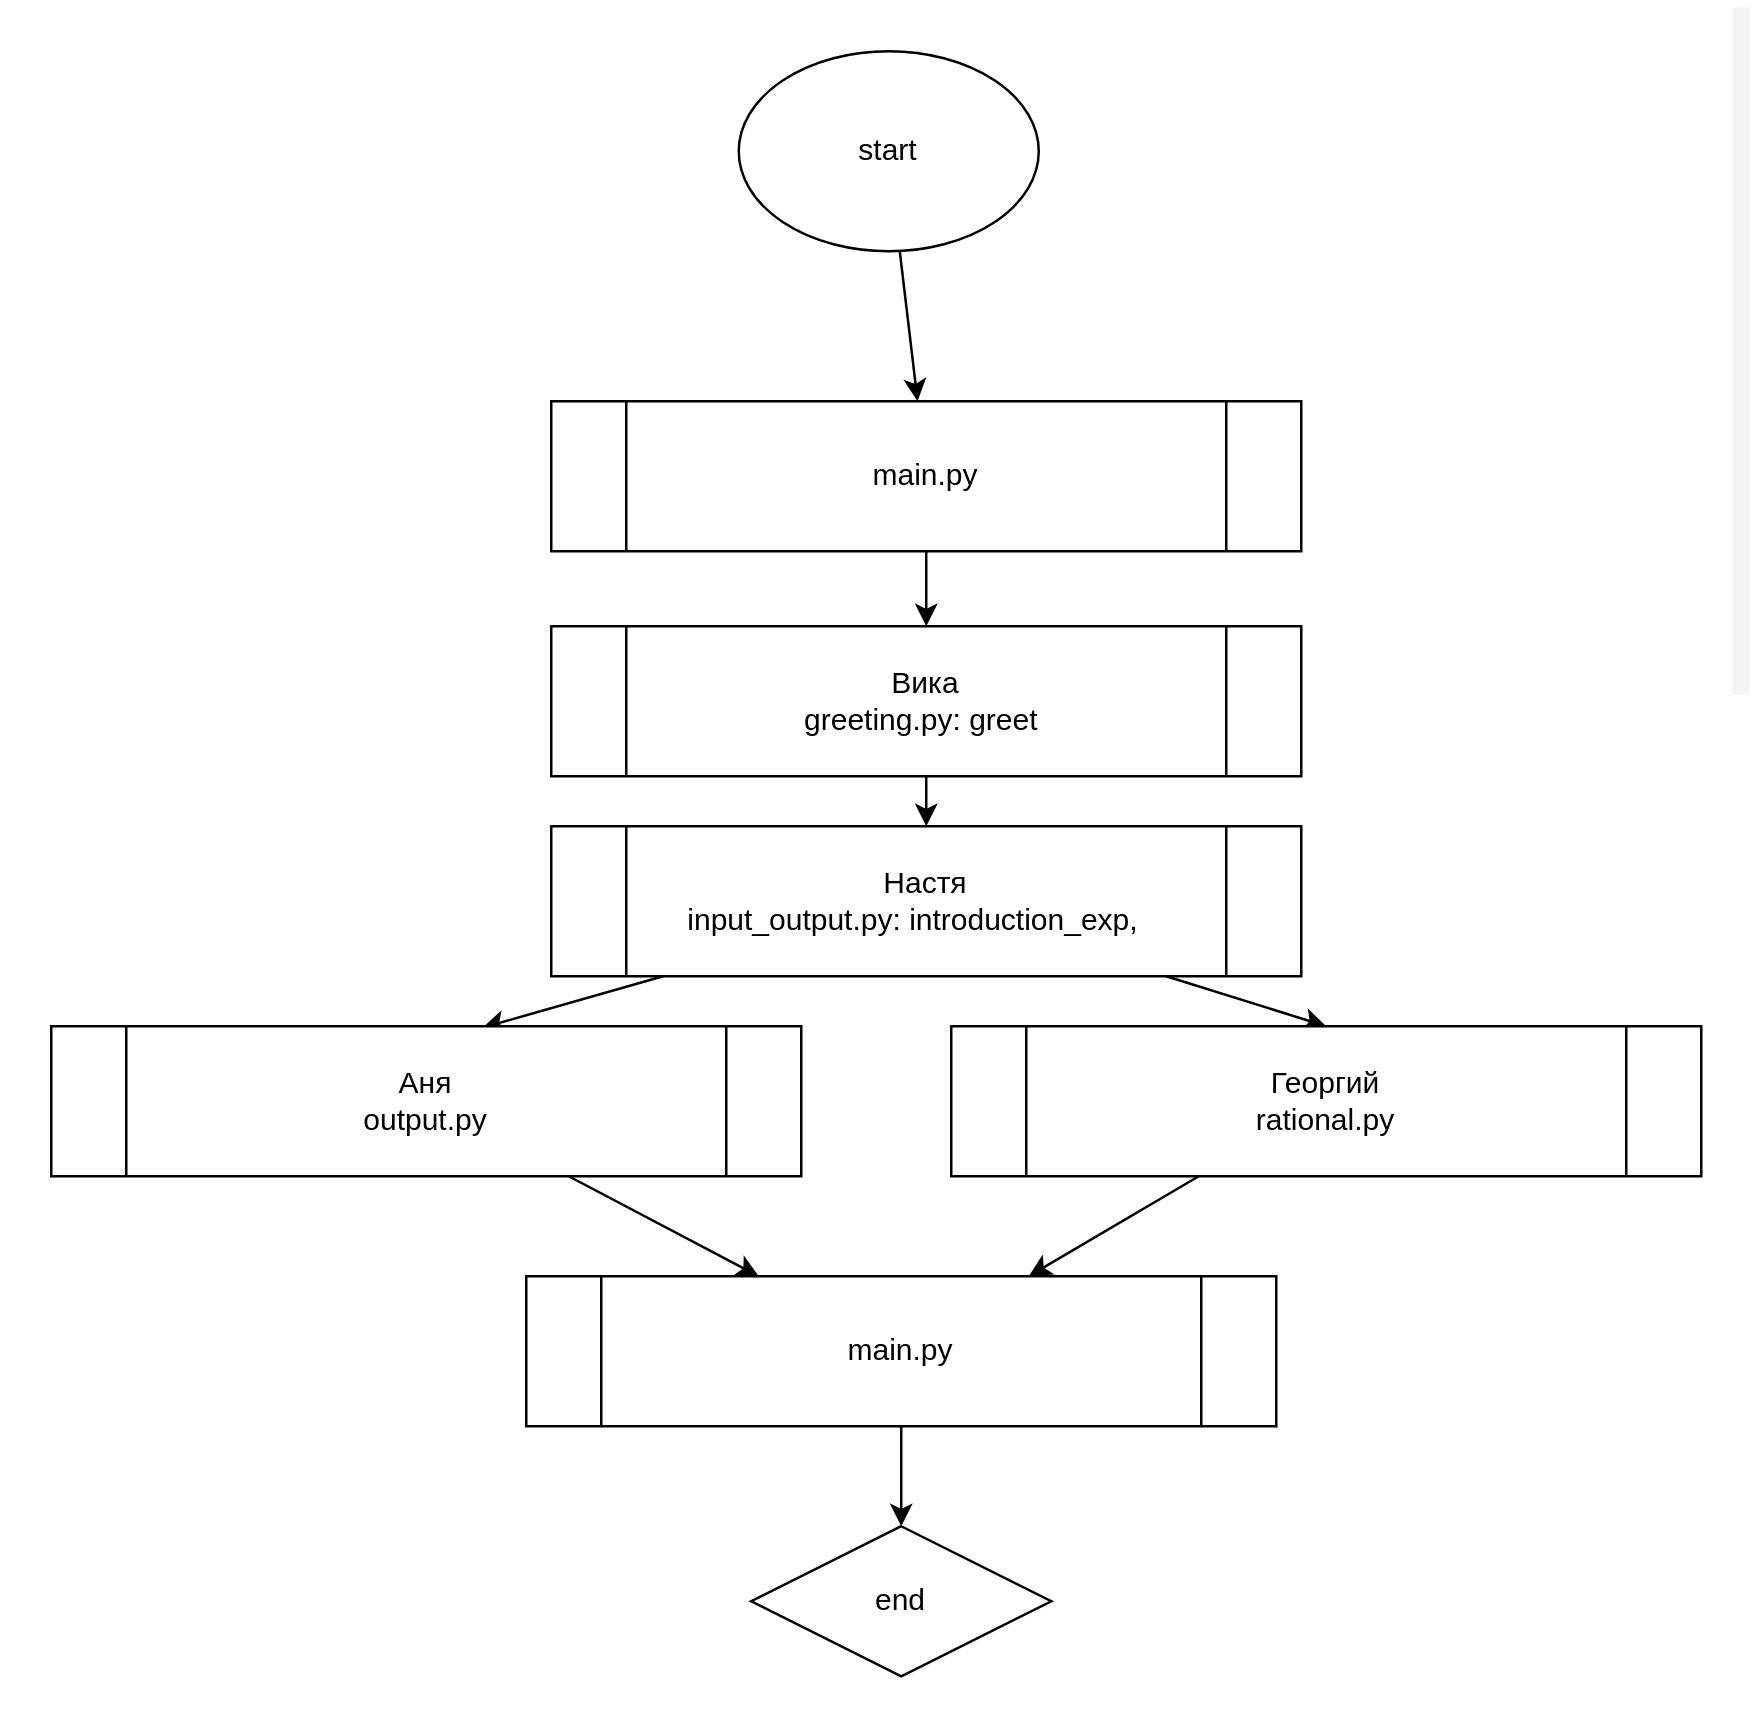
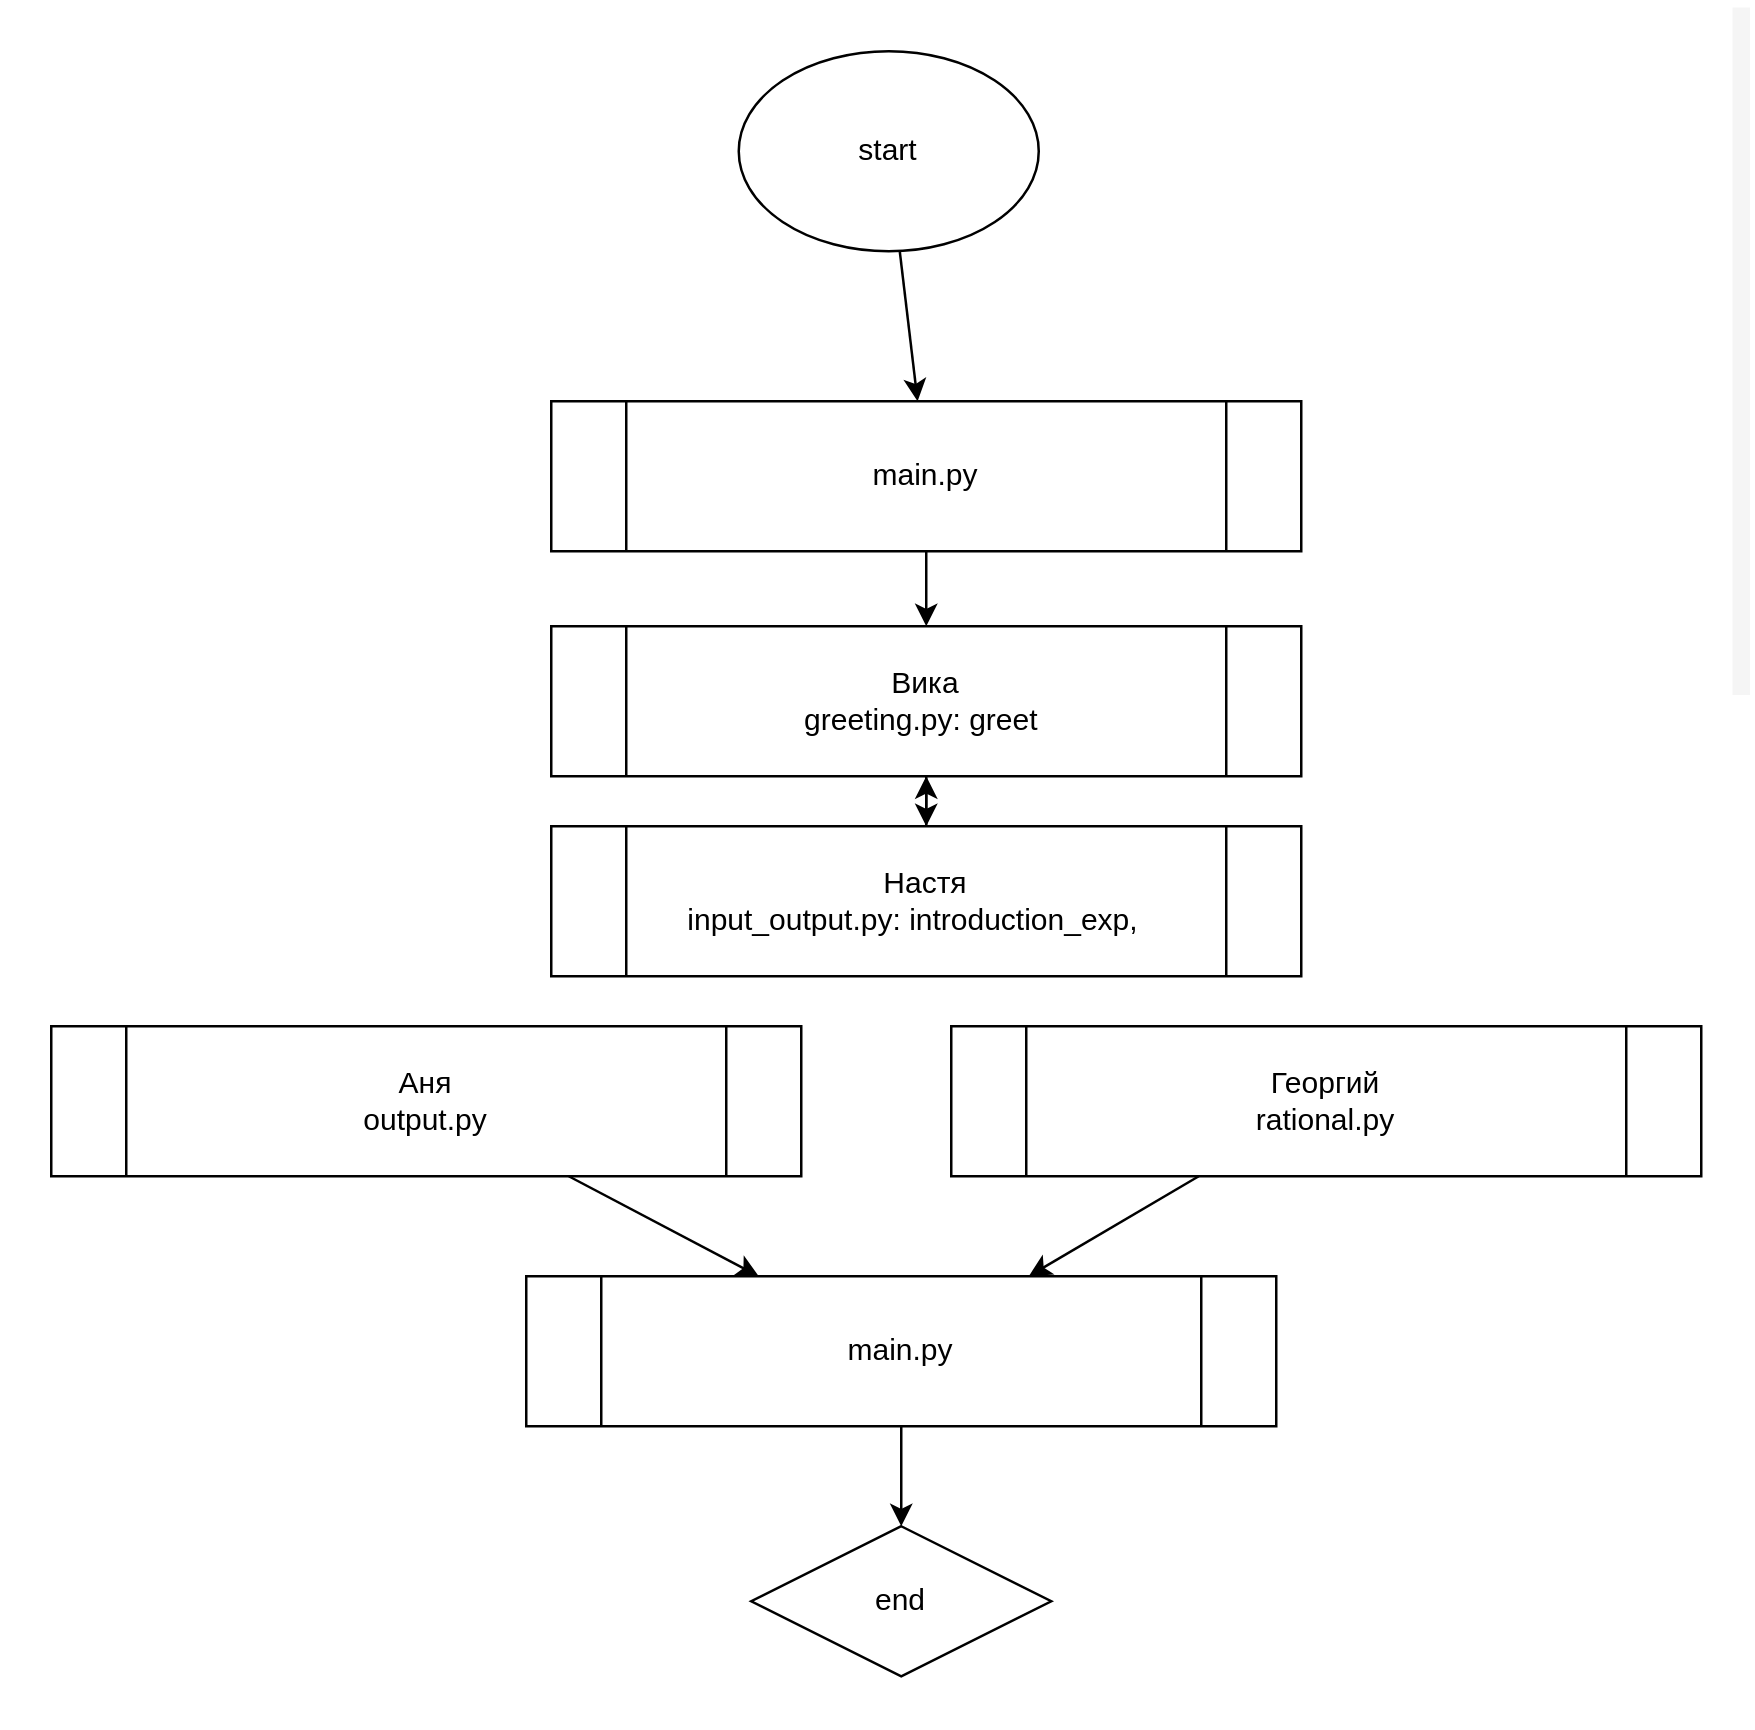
  <mxCell id="0" />
  <mxCell id="1" parent="0" />
  <mxCell id="2" value="" style="edgeStyle=none;html=1;" edge="1" parent="1" source="3" target="16"><mxGeometry relative="1" as="geometry" /></mxCell>
  <mxCell id="3" value="start" style="ellipse;whiteSpace=wrap;html=1;" vertex="1" parent="1"><mxGeometry x="295" y="20" width="120" height="80" as="geometry" /></mxCell>
  <mxCell id="4" value="" style="edgeStyle=none;html=1;" edge="1" parent="1"><mxGeometry relative="1" as="geometry"><mxPoint x="370" y="310" as="sourcePoint" /><mxPoint x="370" y="330" as="targetPoint" /></mxGeometry></mxCell>
  <mxCell id="5" value="&lt;div class=&quot;Translate-Scroll&quot; style=&quot;position: absolute ; z-index: 9 ; width: 7px ; height: 275px ; cursor: default ; top: 3px ; right: 2px ; color: rgb(0 , 0 , 0) ; font-family: &amp;#34;arial&amp;#34; , &amp;#34;helvetica&amp;#34; , sans-serif ; font-size: 24px ; background-color: rgba(0 , 0 , 0 , 0.04)&quot;&gt;&lt;br&gt;&lt;div class=&quot;Translate-ScrollBar&quot; style=&quot;position: absolute ; top: 0px ; width: 6px ; height: 0px ; opacity: 0.4 ; border-radius: 5px ; transition: all 0.1s ease-out 0s&quot;&gt;&lt;/div&gt;&lt;/div&gt;&lt;div&gt;Вика&lt;/div&gt;&lt;div&gt;greeting.py: greet&amp;nbsp;&lt;/div&gt;" style="shape=process;whiteSpace=wrap;html=1;backgroundOutline=1;" vertex="1" parent="1"><mxGeometry x="220" y="250" width="300" height="60" as="geometry" /></mxCell>
- <mxCell id="6" value="" style="edgeStyle=none;html=1;entryX=0.575;entryY=0.01;entryDx=0;entryDy=0;entryPerimeter=0;" edge="1" parent="1" source="8" target="10"><mxGeometry relative="1" as="geometry" /></mxCell>
- <mxCell id="7" style="edgeStyle=none;html=1;entryX=0.5;entryY=0;entryDx=0;entryDy=0;" edge="1" parent="1" source="8" target="12"><mxGeometry relative="1" as="geometry" /></mxCell>
+ <mxCell id="6" value="" style="edgeStyle=none;html=1;" edge="1" parent="1" source="8" target="5"><mxGeometry relative="1" as="geometry" /></mxCell>
  <mxCell id="8" value="&lt;span&gt;Настя&lt;br&gt;input_output.py: introduction_exp,&amp;nbsp; &amp;nbsp;&lt;/span&gt;" style="shape=process;whiteSpace=wrap;html=1;backgroundOutline=1;" vertex="1" parent="1"><mxGeometry x="220" y="330" width="300" height="60" as="geometry" /></mxCell>
  <mxCell id="9" style="edgeStyle=none;html=1;" edge="1" parent="1" source="10" target="14"><mxGeometry relative="1" as="geometry" /></mxCell>
  <mxCell id="10" value="Аня&lt;br&gt;output.py" style="shape=process;whiteSpace=wrap;html=1;backgroundOutline=1;" vertex="1" parent="1"><mxGeometry x="20" y="410" width="300" height="60" as="geometry" /></mxCell>
  <mxCell id="11" value="" style="edgeStyle=none;html=1;" edge="1" parent="1" source="12" target="14"><mxGeometry relative="1" as="geometry" /></mxCell>
  <mxCell id="12" value="Георгий&lt;br&gt;rational.py" style="shape=process;whiteSpace=wrap;html=1;backgroundOutline=1;" vertex="1" parent="1"><mxGeometry x="380" y="410" width="300" height="60" as="geometry" /></mxCell>
  <mxCell id="13" value="" style="edgeStyle=none;html=1;" edge="1" parent="1" source="14" target="17"><mxGeometry relative="1" as="geometry" /></mxCell>
  <mxCell id="14" value="main.py" style="shape=process;whiteSpace=wrap;html=1;backgroundOutline=1;" vertex="1" parent="1"><mxGeometry x="210" y="510" width="300" height="60" as="geometry" /></mxCell>
  <mxCell id="15" value="" style="edgeStyle=none;html=1;" edge="1" parent="1" source="16" target="5"><mxGeometry relative="1" as="geometry" /></mxCell>
  <mxCell id="16" value="main.py" style="shape=process;whiteSpace=wrap;html=1;backgroundOutline=1;" vertex="1" parent="1"><mxGeometry x="220" y="160" width="300" height="60" as="geometry" /></mxCell>
  <mxCell id="17" value="end" style="rhombus;whiteSpace=wrap;html=1;" vertex="1" parent="1"><mxGeometry x="300" y="610" width="120" height="60" as="geometry" /></mxCell>
